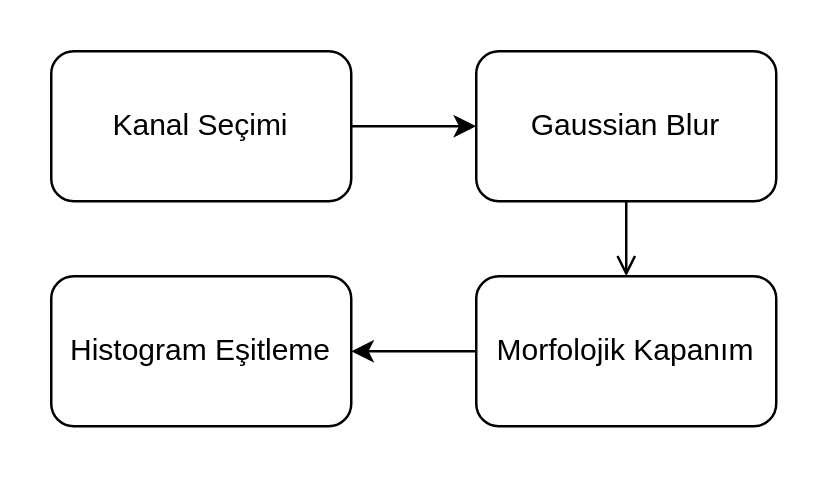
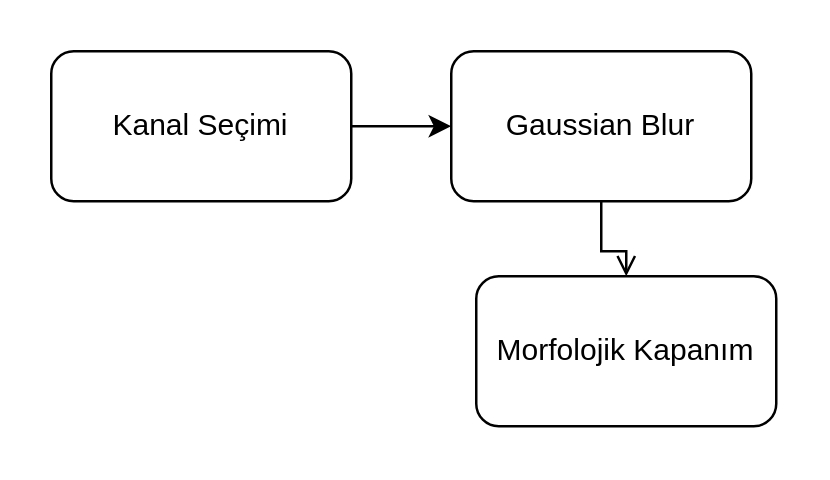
  <mxCell id="0" />
  <mxCell id="1" parent="0" />
  <mxCell id="2" value="" style="edgeStyle=orthogonalEdgeStyle;rounded=0;orthogonalLoop=1;jettySize=auto;html=1;" parent="1" source="3" target="5" edge="1"><mxGeometry relative="1" as="geometry" /></mxCell>
  <mxCell id="3" value="Kanal Seçimi" style="rounded=1;whiteSpace=wrap;html=1;" parent="1" vertex="1"><mxGeometry x="20" y="20" width="120" height="60" as="geometry" /></mxCell>
  <mxCell id="4" value="" style="edgeStyle=orthogonalEdgeStyle;rounded=0;orthogonalLoop=1;jettySize=auto;html=1;endArrow=open;" parent="1" source="5" target="7" edge="1"><mxGeometry relative="1" as="geometry" /></mxCell>
- <mxCell id="5" value="Gaussian Blur" style="rounded=1;whiteSpace=wrap;html=1;" parent="1" vertex="1"><mxGeometry x="190" y="20" width="120" height="60" as="geometry" /></mxCell>
- <mxCell id="6" value="" style="edgeStyle=orthogonalEdgeStyle;rounded=0;orthogonalLoop=1;jettySize=auto;html=1;" parent="1" source="7" target="8" edge="1"><mxGeometry relative="1" as="geometry" /></mxCell>
+ <mxCell id="5" value="Gaussian Blur" style="rounded=1;whiteSpace=wrap;html=1;" parent="1" vertex="1"><mxGeometry x="180" y="20" width="120" height="60" as="geometry" /></mxCell>
  <mxCell id="7" value="Morfolojik Kapanım" style="rounded=1;whiteSpace=wrap;html=1;" parent="1" vertex="1"><mxGeometry x="190" y="110" width="120" height="60" as="geometry" /></mxCell>
- <mxCell id="8" value="Histogram Eşitleme" style="rounded=1;whiteSpace=wrap;html=1;" parent="1" vertex="1"><mxGeometry x="20" y="110" width="120" height="60" as="geometry" /></mxCell>
